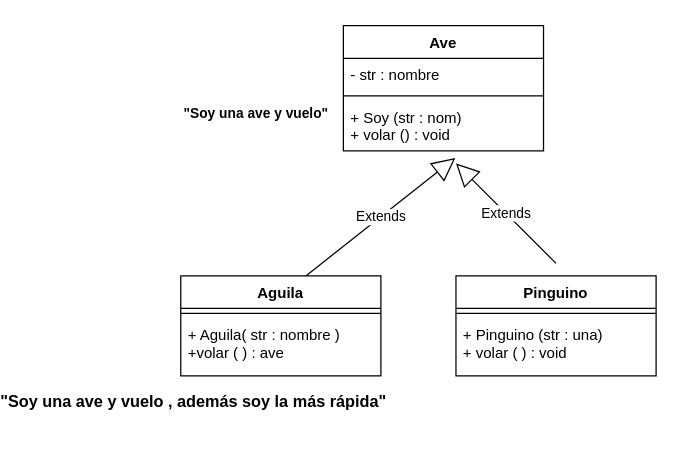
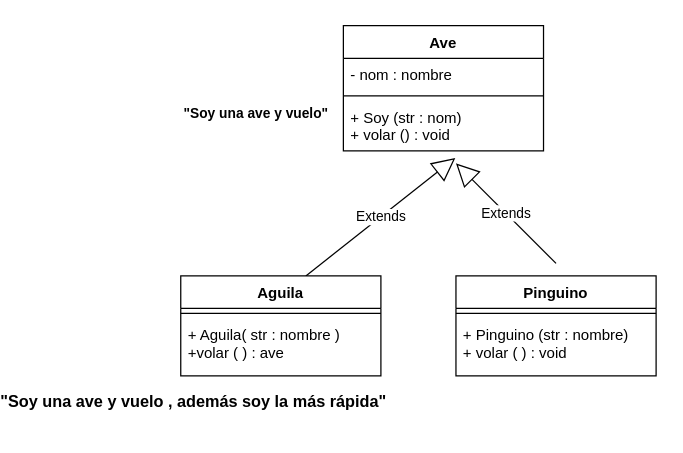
  <mxCell id="0" />
  <mxCell id="1" parent="0" />
  <mxCell id="2" value="Ave" style="swimlane;fontStyle=1;align=center;verticalAlign=top;childLayout=stackLayout;horizontal=1;startSize=26;horizontalStack=0;resizeParent=1;resizeParentMax=0;resizeLast=0;collapsible=1;marginBottom=0;" vertex="1" parent="1"><mxGeometry x="190" y="20" width="160" height="100" as="geometry" /></mxCell>
- <mxCell id="3" value="- str : nombre" style="text;strokeColor=none;fillColor=none;align=left;verticalAlign=top;spacingLeft=4;spacingRight=4;overflow=hidden;rotatable=0;points=[[0,0.5],[1,0.5]];portConstraint=eastwest;" vertex="1" parent="2"><mxGeometry y="26" width="160" height="26" as="geometry" /></mxCell>
+ <mxCell id="3" value="- nom : nombre" style="text;strokeColor=none;fillColor=none;align=left;verticalAlign=top;spacingLeft=4;spacingRight=4;overflow=hidden;rotatable=0;points=[[0,0.5],[1,0.5]];portConstraint=eastwest;" vertex="1" parent="2"><mxGeometry y="26" width="160" height="26" as="geometry" /></mxCell>
  <mxCell id="4" value="" style="line;strokeWidth=1;fillColor=none;align=left;verticalAlign=middle;spacingTop=-1;spacingLeft=3;spacingRight=3;rotatable=0;labelPosition=right;points=[];portConstraint=eastwest;strokeColor=inherit;" vertex="1" parent="2"><mxGeometry y="52" width="160" height="8" as="geometry" /></mxCell>
  <mxCell id="5" value="+ Soy (str : nom)&#10;+ volar () : void" style="text;strokeColor=none;fillColor=none;align=left;verticalAlign=top;spacingLeft=4;spacingRight=4;overflow=hidden;rotatable=0;points=[[0,0.5],[1,0.5]];portConstraint=eastwest;" vertex="1" parent="2"><mxGeometry y="60" width="160" height="40" as="geometry" /></mxCell>
  <mxCell id="6" value="Extends" style="endArrow=block;endSize=16;endFill=0;html=1;entryX=0.559;entryY=1.145;entryDx=0;entryDy=0;entryPerimeter=0;" edge="1" parent="1" target="5"><mxGeometry width="160" relative="1" as="geometry"><mxPoint x="160" y="220" as="sourcePoint" /><mxPoint x="360" y="210" as="targetPoint" /></mxGeometry></mxCell>
  <mxCell id="7" value="Aguila" style="swimlane;fontStyle=1;align=center;verticalAlign=top;childLayout=stackLayout;horizontal=1;startSize=26;horizontalStack=0;resizeParent=1;resizeParentMax=0;resizeLast=0;collapsible=1;marginBottom=0;" vertex="1" parent="1"><mxGeometry x="60" y="220" width="160" height="80" as="geometry" /></mxCell>
  <mxCell id="8" value="" style="line;strokeWidth=1;fillColor=none;align=left;verticalAlign=middle;spacingTop=-1;spacingLeft=3;spacingRight=3;rotatable=0;labelPosition=right;points=[];portConstraint=eastwest;strokeColor=inherit;" vertex="1" parent="7"><mxGeometry y="26" width="160" height="8" as="geometry" /></mxCell>
  <mxCell id="9" value="+ Aguila( str : nombre )&#10;+volar ( ) : ave" style="text;strokeColor=none;fillColor=none;align=left;verticalAlign=top;spacingLeft=4;spacingRight=4;overflow=hidden;rotatable=0;points=[[0,0.5],[1,0.5]];portConstraint=eastwest;" vertex="1" parent="7"><mxGeometry y="34" width="160" height="46" as="geometry" /></mxCell>
  <mxCell id="10" value="Extends" style="endArrow=block;endSize=16;endFill=0;html=1;" edge="1" parent="1"><mxGeometry width="160" relative="1" as="geometry"><mxPoint x="360" y="210" as="sourcePoint" /><mxPoint x="280" y="130" as="targetPoint" /></mxGeometry></mxCell>
  <mxCell id="11" value="Pinguino" style="swimlane;fontStyle=1;align=center;verticalAlign=top;childLayout=stackLayout;horizontal=1;startSize=26;horizontalStack=0;resizeParent=1;resizeParentMax=0;resizeLast=0;collapsible=1;marginBottom=0;" vertex="1" parent="1"><mxGeometry x="280" y="220" width="160" height="80" as="geometry" /></mxCell>
  <mxCell id="12" value="" style="line;strokeWidth=1;fillColor=none;align=left;verticalAlign=middle;spacingTop=-1;spacingLeft=3;spacingRight=3;rotatable=0;labelPosition=right;points=[];portConstraint=eastwest;strokeColor=inherit;" vertex="1" parent="11"><mxGeometry y="26" width="160" height="8" as="geometry" /></mxCell>
- <mxCell id="13" value="+ Pinguino (str : una)&#10;+ volar ( ) : void" style="text;strokeColor=none;fillColor=none;align=left;verticalAlign=top;spacingLeft=4;spacingRight=4;overflow=hidden;rotatable=0;points=[[0,0.5],[1,0.5]];portConstraint=eastwest;" vertex="1" parent="11"><mxGeometry y="34" width="160" height="46" as="geometry" /></mxCell>
+ <mxCell id="13" value="+ Pinguino (str : nombre)&#10;+ volar ( ) : void" style="text;strokeColor=none;fillColor=none;align=left;verticalAlign=top;spacingLeft=4;spacingRight=4;overflow=hidden;rotatable=0;points=[[0,0.5],[1,0.5]];portConstraint=eastwest;" vertex="1" parent="11"><mxGeometry y="34" width="160" height="46" as="geometry" /></mxCell>
  <mxCell id="14" value="&quot;Soy una ave y vuelo&quot;" style="text;strokeColor=none;fillColor=none;html=1;fontSize=11;fontStyle=1;verticalAlign=middle;align=center;" vertex="1" parent="1"><mxGeometry x="70" y="70" width="100" height="40" as="geometry" /></mxCell>
  <mxCell id="15" value="&quot;Soy una ave y vuelo , además soy la más rápida&quot;" style="text;strokeColor=none;fillColor=none;html=1;fontSize=13;fontStyle=1;verticalAlign=middle;align=center;" vertex="1" parent="1"><mxGeometry x="20" y="300" width="100" height="40" as="geometry" /></mxCell>
